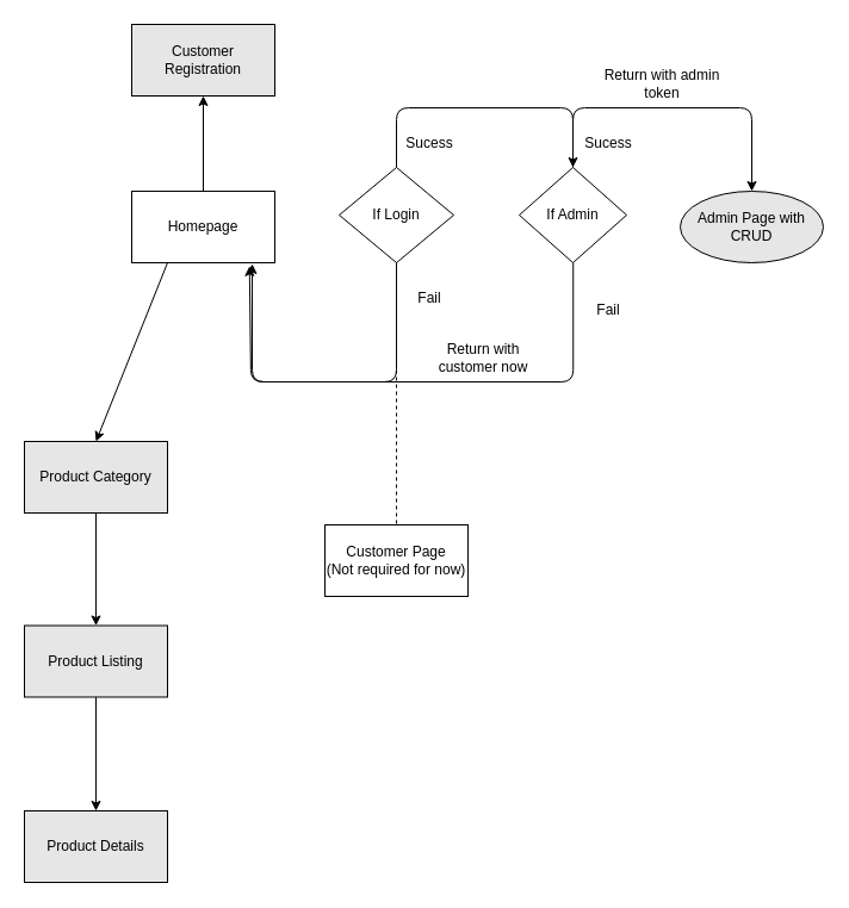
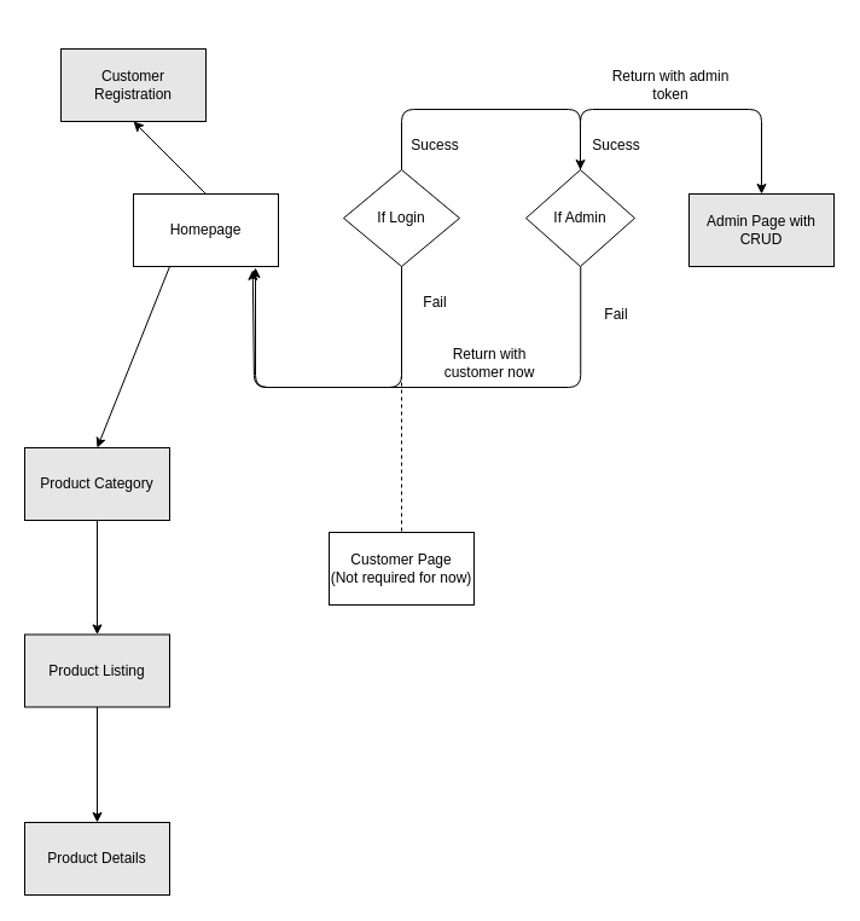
  <mxCell id="0" />
  <mxCell id="1" parent="0" />
  <mxCell id="2" value="Homepage" style="rounded=0;whiteSpace=wrap;html=1;" parent="1" vertex="1"><mxGeometry x="110" y="160" width="120" height="60" as="geometry" /></mxCell>
  <mxCell id="3" value="If Login&lt;br&gt;" style="rhombus;whiteSpace=wrap;html=1;" parent="1" vertex="1"><mxGeometry x="284" y="140" width="96" height="80" as="geometry" /></mxCell>
  <mxCell id="4" value="" style="endArrow=classic;html=1;entryX=0.823;entryY=1.047;entryDx=0;entryDy=0;exitX=0.5;exitY=1;exitDx=0;exitDy=0;entryPerimeter=0;" parent="1" source="3" target="2" edge="1"><mxGeometry width="50" height="50" relative="1" as="geometry"><mxPoint x="170" y="330" as="sourcePoint" /><mxPoint x="280" y="270" as="targetPoint" /><Array as="points"><mxPoint x="332" y="320" /><mxPoint x="210" y="320" /></Array></mxGeometry></mxCell>
  <mxCell id="5" value="Fail" style="text;html=1;strokeColor=none;fillColor=none;align=center;verticalAlign=middle;whiteSpace=wrap;rounded=0;" parent="1" vertex="1"><mxGeometry x="340" y="240" width="40" height="20" as="geometry" /></mxCell>
  <mxCell id="6" value="" style="endArrow=classic;html=1;exitX=0.5;exitY=0;exitDx=0;exitDy=0;" parent="1" source="3" edge="1"><mxGeometry width="50" height="50" relative="1" as="geometry"><mxPoint x="230" y="300" as="sourcePoint" /><mxPoint x="480" y="140" as="targetPoint" /><Array as="points"><mxPoint x="332" y="90" /><mxPoint x="480" y="90" /></Array></mxGeometry></mxCell>
  <mxCell id="7" value="Sucess" style="text;html=1;strokeColor=none;fillColor=none;align=center;verticalAlign=middle;whiteSpace=wrap;rounded=0;" parent="1" vertex="1"><mxGeometry x="340" y="110" width="40" height="20" as="geometry" /></mxCell>
  <mxCell id="8" value="Return with admin token" style="text;html=1;strokeColor=none;fillColor=none;align=center;verticalAlign=middle;whiteSpace=wrap;rounded=0;" parent="1" vertex="1"><mxGeometry x="500" y="60" width="110" height="20" as="geometry" /></mxCell>
  <mxCell id="9" value="Product Category&lt;br&gt;" style="rounded=0;whiteSpace=wrap;html=1;fillColor=#E6E6E6;" parent="1" vertex="1"><mxGeometry x="20" y="370" width="120" height="60" as="geometry" /></mxCell>
  <mxCell id="10" value="" style="endArrow=classic;html=1;exitX=0.25;exitY=1;exitDx=0;exitDy=0;entryX=0.5;entryY=0;entryDx=0;entryDy=0;" parent="1" source="2" target="9" edge="1"><mxGeometry width="50" height="50" relative="1" as="geometry"><mxPoint x="190" y="300" as="sourcePoint" /><mxPoint x="240" y="250" as="targetPoint" /></mxGeometry></mxCell>
  <mxCell id="11" value="Product Listing" style="rounded=0;whiteSpace=wrap;html=1;fillColor=#E6E6E6;" parent="1" vertex="1"><mxGeometry x="20" y="524.5" width="120" height="60" as="geometry" /></mxCell>
- <mxCell id="12" value="Admin Page with CRUD" style="ellipse;whiteSpace=wrap;html=1;fillColor=#E6E6E6;" parent="1" vertex="1"><mxGeometry x="570" y="160" width="120" height="60" as="geometry" /></mxCell>
+ <mxCell id="12" value="Admin Page with CRUD" style="rounded=0;whiteSpace=wrap;html=1;fillColor=#E6E6E6;" parent="1" vertex="1"><mxGeometry x="570" y="160" width="120" height="60" as="geometry" /></mxCell>
  <mxCell id="13" value="Product Details&lt;br&gt;" style="rounded=0;whiteSpace=wrap;html=1;fillColor=#E6E6E6;" parent="1" vertex="1"><mxGeometry x="20" y="680" width="120" height="60" as="geometry" /></mxCell>
  <mxCell id="14" value="" style="endArrow=classic;html=1;entryX=0.5;entryY=0;entryDx=0;entryDy=0;exitX=0.5;exitY=1;exitDx=0;exitDy=0;" parent="1" source="9" target="11" edge="1"><mxGeometry width="50" height="50" relative="1" as="geometry"><mxPoint x="230" y="500" as="sourcePoint" /><mxPoint x="280" y="450" as="targetPoint" /></mxGeometry></mxCell>
  <mxCell id="15" value="" style="endArrow=classic;html=1;entryX=0.5;entryY=0;entryDx=0;entryDy=0;exitX=0.5;exitY=1;exitDx=0;exitDy=0;" parent="1" source="11" target="13" edge="1"><mxGeometry width="50" height="50" relative="1" as="geometry"><mxPoint x="230" y="500" as="sourcePoint" /><mxPoint x="280" y="450" as="targetPoint" /></mxGeometry></mxCell>
- <mxCell id="16" value="Customer Registration" style="rounded=0;whiteSpace=wrap;html=1;fillColor=#E6E6E6;" parent="1" vertex="1"><mxGeometry x="110" y="20" width="120" height="60" as="geometry" /></mxCell>
+ <mxCell id="16" value="Customer Registration" style="rounded=0;whiteSpace=wrap;html=1;fillColor=#E6E6E6;" parent="1" vertex="1"><mxGeometry x="50" y="40" width="120" height="60" as="geometry" /></mxCell>
  <mxCell id="17" value="" style="endArrow=classic;html=1;entryX=0.5;entryY=1;entryDx=0;entryDy=0;exitX=0.5;exitY=0;exitDx=0;exitDy=0;" parent="1" source="2" target="16" edge="1"><mxGeometry width="50" height="50" relative="1" as="geometry"><mxPoint x="230" y="300" as="sourcePoint" /><mxPoint x="280" y="250" as="targetPoint" /></mxGeometry></mxCell>
  <mxCell id="18" value="If Admin" style="rhombus;whiteSpace=wrap;html=1;" parent="1" vertex="1"><mxGeometry x="435" y="140" width="90" height="80" as="geometry" /></mxCell>
  <mxCell id="19" value="" style="endArrow=classic;html=1;exitX=0.5;exitY=0;exitDx=0;exitDy=0;entryX=0.5;entryY=0;entryDx=0;entryDy=0;" parent="1" source="18" target="12" edge="1"><mxGeometry width="50" height="50" relative="1" as="geometry"><mxPoint x="460" y="300" as="sourcePoint" /><mxPoint x="480" y="90" as="targetPoint" /><Array as="points"><mxPoint x="480" y="90" /><mxPoint x="630" y="90" /></Array></mxGeometry></mxCell>
  <mxCell id="20" value="Sucess" style="text;html=1;strokeColor=none;fillColor=none;align=center;verticalAlign=middle;whiteSpace=wrap;rounded=0;" parent="1" vertex="1"><mxGeometry x="490" y="110" width="40" height="20" as="geometry" /></mxCell>
  <mxCell id="21" value="" style="endArrow=classic;html=1;exitX=0.5;exitY=1;exitDx=0;exitDy=0;" parent="1" edge="1"><mxGeometry width="50" height="50" relative="1" as="geometry"><mxPoint x="480.24" y="220" as="sourcePoint" /><mxPoint x="211" y="221" as="targetPoint" /><Array as="points"><mxPoint x="480.24" y="320" /><mxPoint x="211" y="320" /></Array></mxGeometry></mxCell>
  <mxCell id="22" value="Fail" style="text;html=1;strokeColor=none;fillColor=none;align=center;verticalAlign=middle;whiteSpace=wrap;rounded=0;" parent="1" vertex="1"><mxGeometry x="490" y="250" width="40" height="20" as="geometry" /></mxCell>
  <mxCell id="23" value="Return with customer now" style="text;html=1;strokeColor=none;fillColor=none;align=center;verticalAlign=middle;whiteSpace=wrap;rounded=0;" parent="1" vertex="1"><mxGeometry x="350" y="290" width="110" height="20" as="geometry" /></mxCell>
  <mxCell id="24" value="" style="endArrow=none;dashed=1;html=1;exitX=0.5;exitY=1;exitDx=0;exitDy=0;" parent="1" source="3" edge="1"><mxGeometry width="50" height="50" relative="1" as="geometry"><mxPoint x="340" y="300" as="sourcePoint" /><mxPoint x="332" y="460" as="targetPoint" /></mxGeometry></mxCell>
  <mxCell id="25" value="Customer Page&lt;br&gt;(Not required for now)&lt;br&gt;" style="rounded=0;whiteSpace=wrap;html=1;" parent="1" vertex="1"><mxGeometry x="272" y="440" width="120" height="60" as="geometry" /></mxCell>
